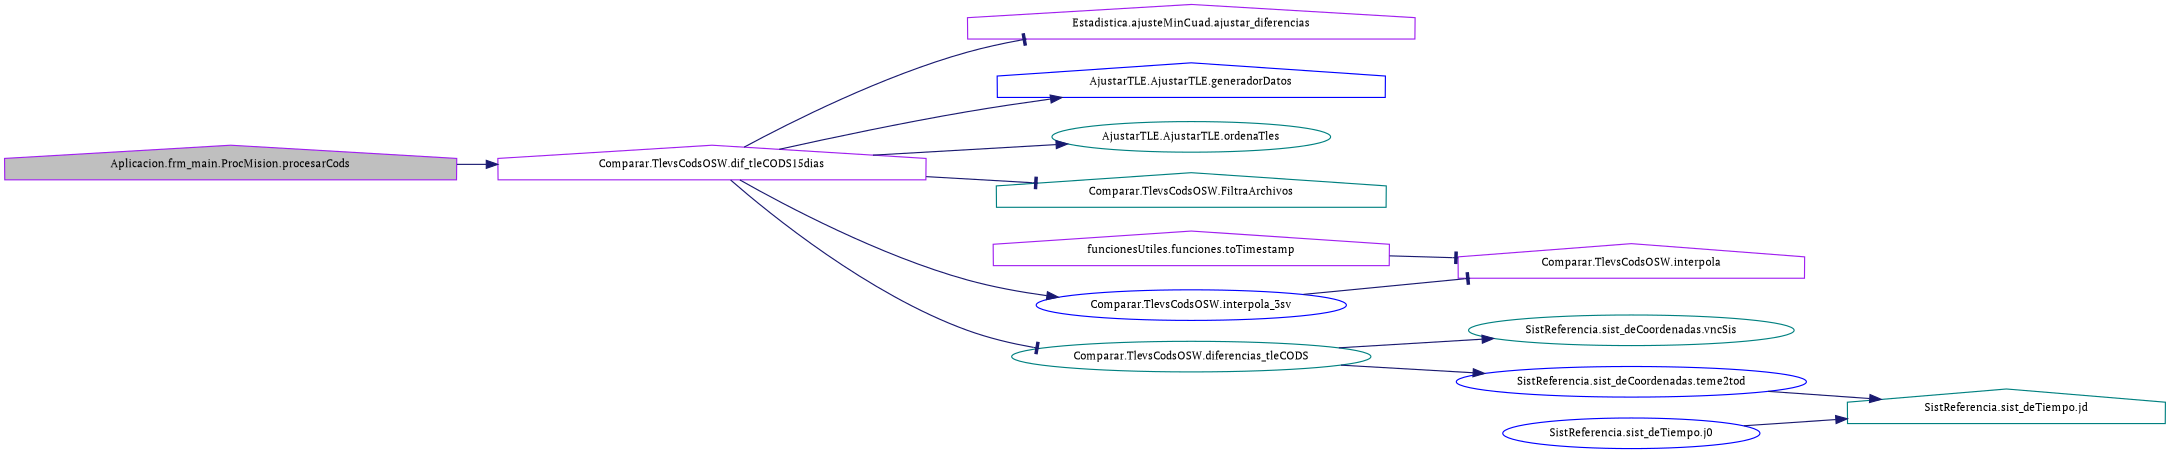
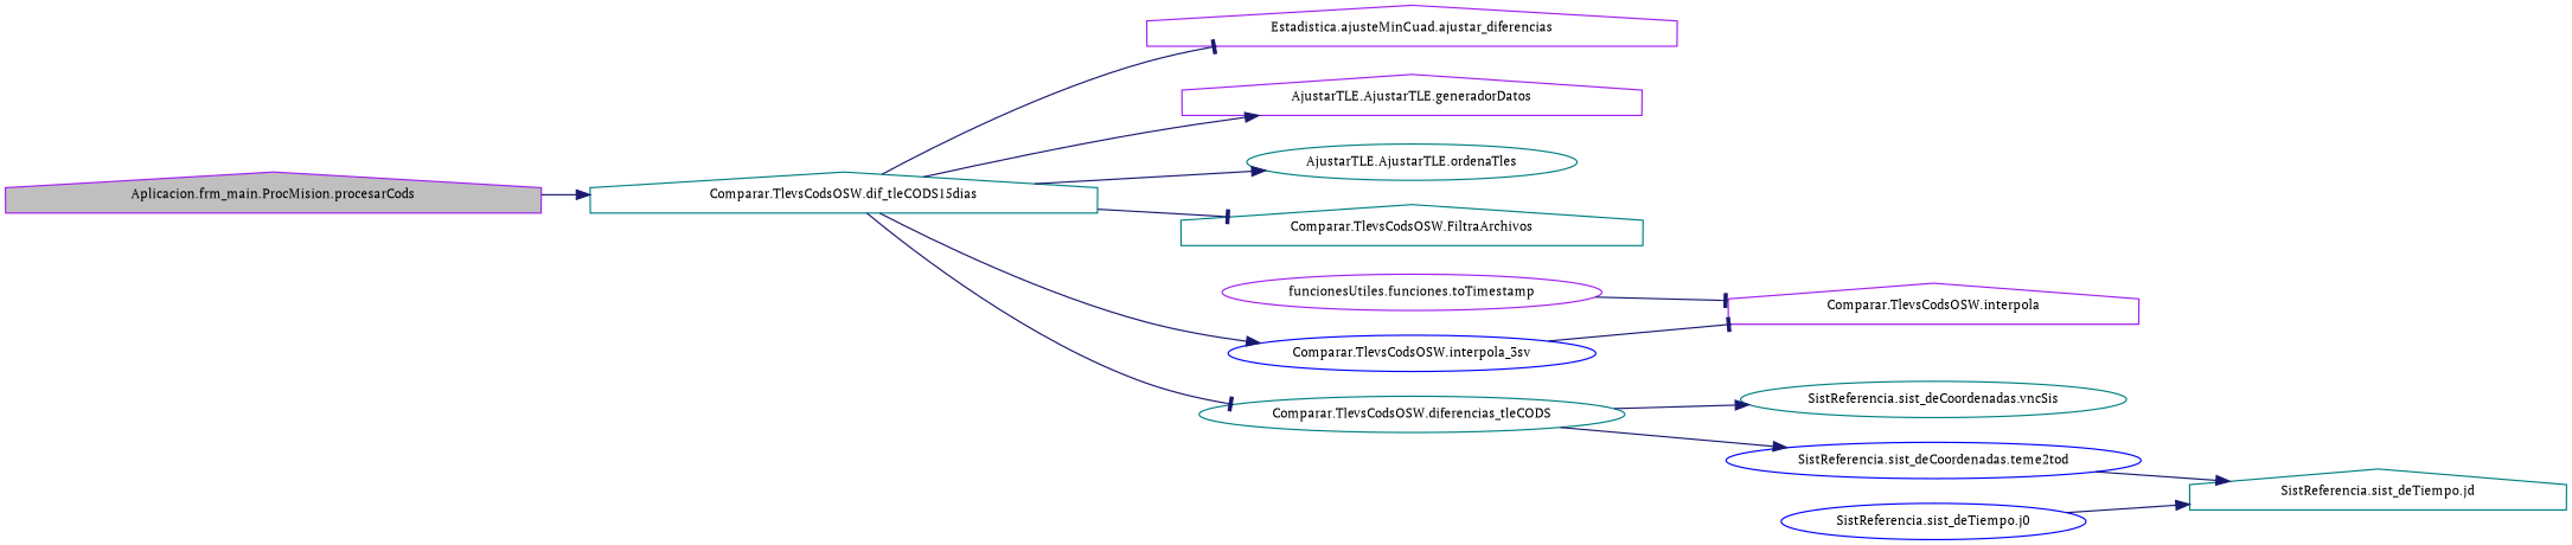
  digraph {
    fontname="PT Serif"
    rankdir=LR
    node [color=purple fillcolor=white fontname="PT Serif" fontsize=10 shape=house style=filled]
    edge [arrowhead=normal color=midnightblue fontname="PT Serif" fontsize=10 labelfontname=Helvetica labelfontsize=10 style=solid]
    n1 [fillcolor=grey75 fontcolor=black height=0.2 label="Aplicacion.frm_main.ProcMision.procesarCods" width=0.4]
-   n2 [height=0.2 label="Comparar.TlevsCodsOSW.dif_tleCODS15dias" width=0.4]
-   n3 [color=blue height=0.2 label="AjustarTLE.AjustarTLE.generadorDatos" width=0.4]
+   n2 [color=teal height=0.2 label="Comparar.TlevsCodsOSW.dif_tleCODS15dias" width=0.4]
+   n3 [height=0.2 label="AjustarTLE.AjustarTLE.generadorDatos" width=0.4]
    n4 [color=teal height=0.2 label="AjustarTLE.AjustarTLE.ordenaTles" shape=ellipse width=0.4]
    n5 [color=teal height=0.2 label="Comparar.TlevsCodsOSW.FiltraArchivos" width=0.4]
    n6 [color=blue height=0.2 label="Comparar.TlevsCodsOSW.interpola_3sv" shape=ellipse width=0.4]
    n7 [color=teal height=0.2 label="Comparar.TlevsCodsOSW.diferencias_tleCODS" shape=ellipse width=0.4]
    n8 [height=0.2 label="Estadistica.ajusteMinCuad.ajustar_diferencias" width=0.4]
    n9 [height=0.2 label="Comparar.TlevsCodsOSW.interpola" width=0.4]
    n10 [color=blue height=0.2 label="SistReferencia.sist_deCoordenadas.teme2tod" shape=ellipse width=0.4]
    n11 [color=teal height=0.2 label="SistReferencia.sist_deCoordenadas.vncSis" shape=ellipse width=0.4]
-   n12 [height=0.2 label="funcionesUtiles.funciones.toTimestamp" width=0.4]
+   n12 [height=0.2 label="funcionesUtiles.funciones.toTimestamp" shape=ellipse width=0.4]
    n13 [color=teal height=0.2 label="SistReferencia.sist_deTiempo.jd" width=0.4]
    n14 [color=blue height=0.2 label="SistReferencia.sist_deTiempo.j0" shape=ellipse width=0.4]
    n1 -> n2
    n2 -> n3
    n2 -> n4
    n2 -> n5 [arrowhead=tee]
    n2 -> n6
    n2 -> n7 [arrowhead=tee]
    n2 -> n8 [arrowhead=tee]
    n6 -> n9 [arrowhead=tee]
    n7 -> n10
    n7 -> n11
    n10 -> n13
    n12 -> n9 [arrowhead=tee]
    n14 -> n13
  }
